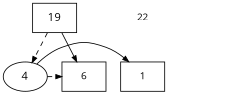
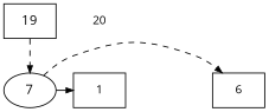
  digraph {
    fontname="Open Sans"
    node [fontname="Open Sans" shape=box]
    edge [fontname="Open Sans" style=invis arrowsize=.75]
    T [style=invis shape=""]
    n2 [fontsize=12 label=6]
    1 [fontsize=12]
-   20 [fontsize=12 shape=plaintext label=22]
+   20 [fontsize=12 shape=plaintext]
    19
-   7 [label=4 shape=""]
+   7 [shape=""]
    subgraph sub_1 {
      rank=same
      subgraph sub_2 {
        rank=same
        T
      }
      subgraph sub_3 {
        rank=same
        n2
      }
      subgraph sub_4 {
        rank=same
        1
      }
    }
    subgraph sub_5 {
      rank=same
      19
      subgraph sub_6 {
        rank=same
        20
      }
    }
    subgraph sub_7 {
      rank=same
      7
      subgraph sub_8 {
        rank=same
        1
      }
    }
    1 -> T [arrowsize=""]
    20 -> 1 [arrowsize=""]
-   19 -> n2 [style=solid]
    19 -> 7 [style=dashed]
    7 -> n2 [style=dashed]
    7 -> 1 [style=solid]
  }
